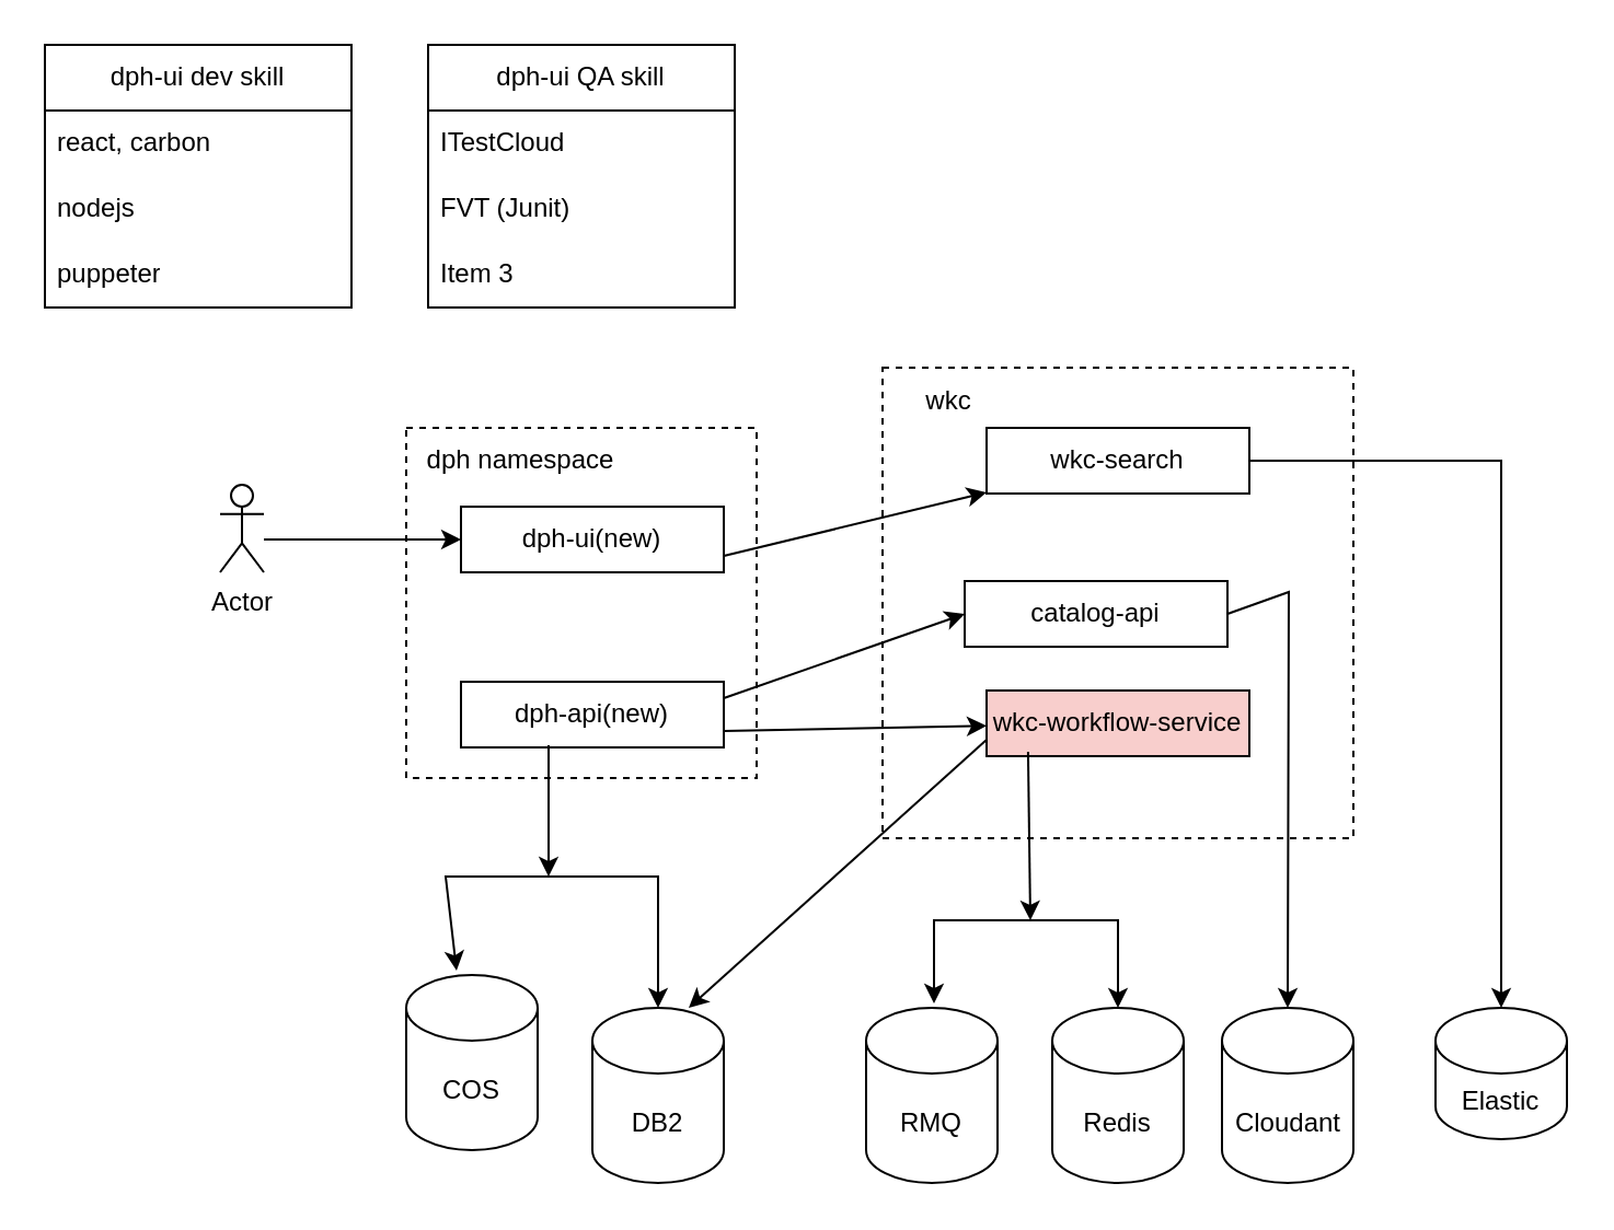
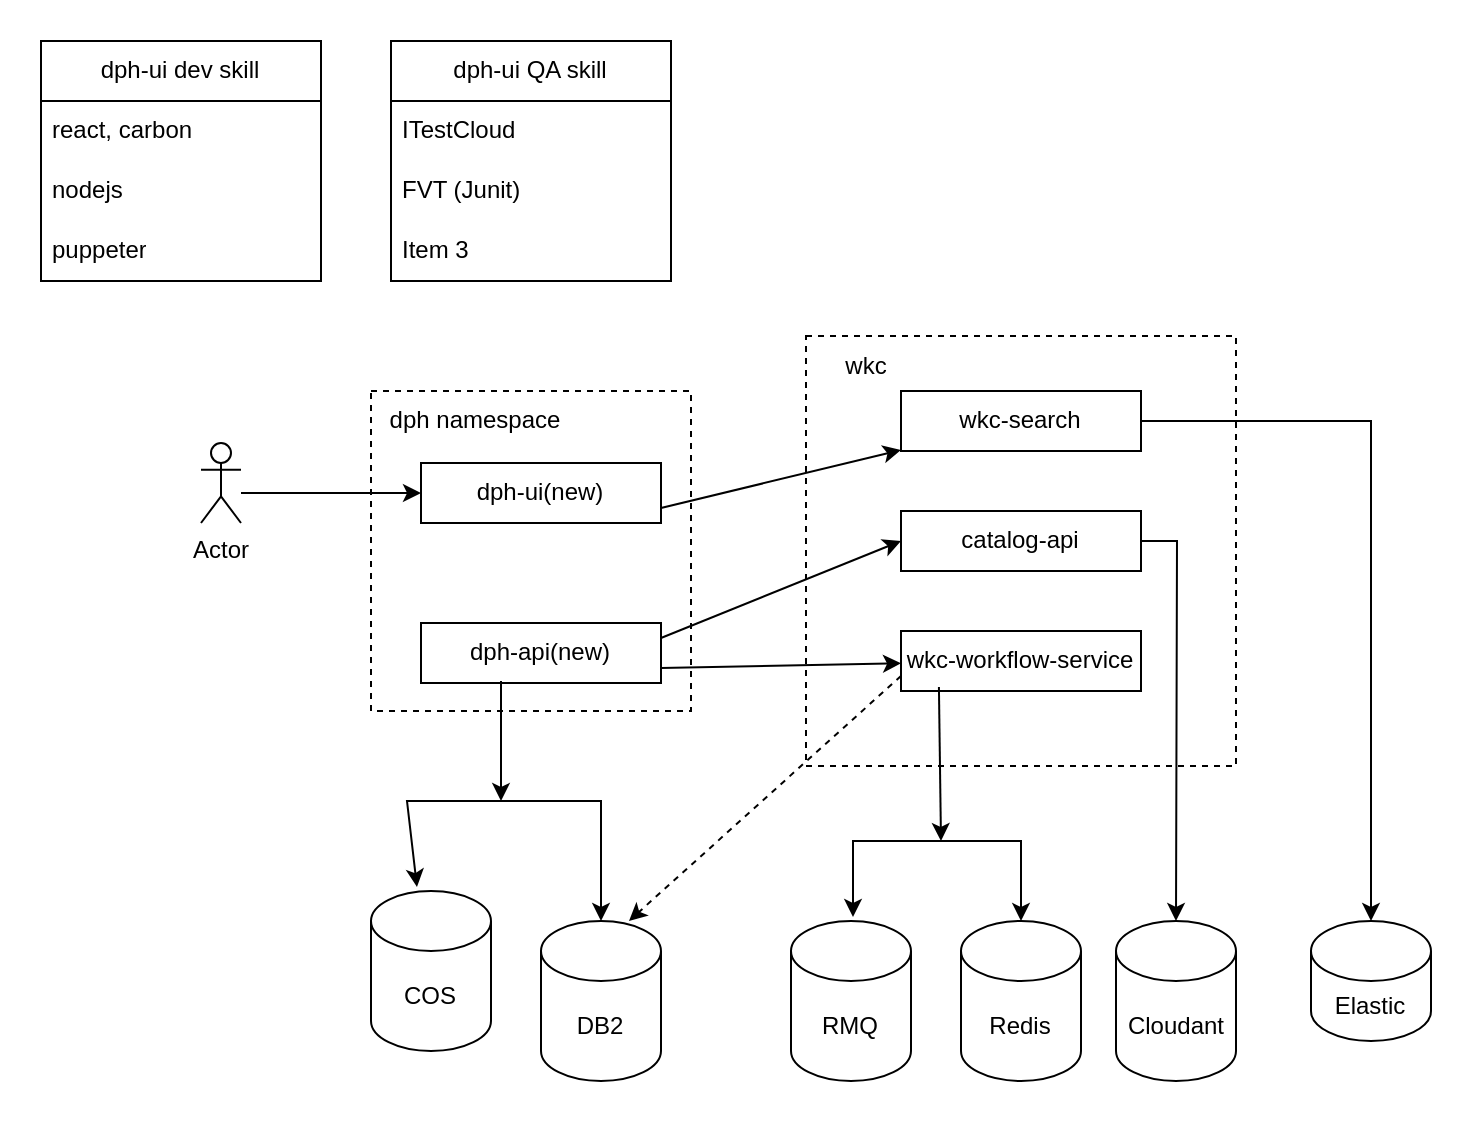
  <mxCell id="0" />
  <mxCell id="1" parent="0" />
  <mxCell id="2" value="" style="whiteSpace=wrap;html=1;aspect=fixed;dashed=1;" vertex="1" parent="1"><mxGeometry x="402.5" y="167.5" width="215" height="215" as="geometry" /></mxCell>
  <mxCell id="3" value="" style="whiteSpace=wrap;html=1;aspect=fixed;dashed=1;" vertex="1" parent="1"><mxGeometry x="185" y="195" width="160" height="160" as="geometry" /></mxCell>
  <mxCell id="4" value="Actor" style="shape=umlActor;verticalLabelPosition=bottom;verticalAlign=top;html=1;outlineConnect=0;" vertex="1" parent="1"><mxGeometry x="100" y="221" width="20" height="40" as="geometry" /></mxCell>
  <mxCell id="5" value="dph-ui(new)" style="rounded=0;whiteSpace=wrap;html=1;" vertex="1" parent="1"><mxGeometry x="210" y="231" width="120" height="30" as="geometry" /></mxCell>
  <mxCell id="6" value="dph-api(new)" style="rounded=0;whiteSpace=wrap;html=1;" vertex="1" parent="1"><mxGeometry x="210" y="311" width="120" height="30" as="geometry" /></mxCell>
  <mxCell id="7" value="" style="endArrow=classic;html=1;rounded=0;entryX=0;entryY=0.5;entryDx=0;entryDy=0;" edge="1" parent="1" target="5"><mxGeometry width="50" height="50" relative="1" as="geometry"><mxPoint x="120" y="246" as="sourcePoint" /><mxPoint x="480" y="341" as="targetPoint" /></mxGeometry></mxCell>
  <mxCell id="8" value="dph namespace" style="text;html=1;strokeColor=none;fillColor=none;align=center;verticalAlign=middle;whiteSpace=wrap;rounded=0;" vertex="1" parent="1"><mxGeometry x="185" y="195" width="105" height="30" as="geometry" /></mxCell>
  <mxCell id="9" value="wkc-search" style="rounded=0;whiteSpace=wrap;html=1;" vertex="1" parent="1"><mxGeometry x="450" y="195" width="120" height="30" as="geometry" /></mxCell>
- <mxCell id="10" value="catalog-api" style="rounded=0;whiteSpace=wrap;html=1;" vertex="1" parent="1"><mxGeometry x="440" y="265" width="120" height="30" as="geometry" /></mxCell>
- <mxCell id="11" value="wkc-workflow-service" style="rounded=0;whiteSpace=wrap;html=1;fillColor=#f8cecc;" vertex="1" parent="1"><mxGeometry x="450" y="315" width="120" height="30" as="geometry" /></mxCell>
+ <mxCell id="10" value="catalog-api" style="rounded=0;whiteSpace=wrap;html=1;" vertex="1" parent="1"><mxGeometry x="450" y="255" width="120" height="30" as="geometry" /></mxCell>
+ <mxCell id="11" value="wkc-workflow-service" style="rounded=0;whiteSpace=wrap;html=1;" vertex="1" parent="1"><mxGeometry x="450" y="315" width="120" height="30" as="geometry" /></mxCell>
  <mxCell id="12" value="wkc" style="text;html=1;strokeColor=none;fillColor=none;align=center;verticalAlign=middle;whiteSpace=wrap;rounded=0;" vertex="1" parent="1"><mxGeometry x="402.5" y="167.5" width="60" height="30" as="geometry" /></mxCell>
  <mxCell id="13" value="" style="endArrow=classic;html=1;rounded=0;exitX=1;exitY=0.75;exitDx=0;exitDy=0;" edge="1" parent="1" source="5" target="9"><mxGeometry width="50" height="50" relative="1" as="geometry"><mxPoint x="430" y="290" as="sourcePoint" /><mxPoint x="480" y="240" as="targetPoint" /></mxGeometry></mxCell>
  <mxCell id="14" value="" style="endArrow=classic;html=1;rounded=0;exitX=1;exitY=0.25;exitDx=0;exitDy=0;entryX=0;entryY=0.5;entryDx=0;entryDy=0;" edge="1" parent="1" source="6" target="10"><mxGeometry width="50" height="50" relative="1" as="geometry"><mxPoint x="430" y="290" as="sourcePoint" /><mxPoint x="480" y="240" as="targetPoint" /></mxGeometry></mxCell>
  <mxCell id="15" value="" style="endArrow=classic;html=1;rounded=0;exitX=1;exitY=0.75;exitDx=0;exitDy=0;" edge="1" parent="1" source="6" target="11"><mxGeometry width="50" height="50" relative="1" as="geometry"><mxPoint x="430" y="290" as="sourcePoint" /><mxPoint x="480" y="240" as="targetPoint" /></mxGeometry></mxCell>
  <mxCell id="16" value="DB2" style="shape=cylinder3;whiteSpace=wrap;html=1;boundedLbl=1;backgroundOutline=1;size=15;" vertex="1" parent="1"><mxGeometry x="270" y="460" width="60" height="80" as="geometry" /></mxCell>
  <mxCell id="17" value="RMQ" style="shape=cylinder3;whiteSpace=wrap;html=1;boundedLbl=1;backgroundOutline=1;size=15;" vertex="1" parent="1"><mxGeometry x="395" y="460" width="60" height="80" as="geometry" /></mxCell>
  <mxCell id="18" value="Redis" style="shape=cylinder3;whiteSpace=wrap;html=1;boundedLbl=1;backgroundOutline=1;size=15;" vertex="1" parent="1"><mxGeometry x="480" y="460" width="60" height="80" as="geometry" /></mxCell>
  <mxCell id="19" value="Cloudant" style="shape=cylinder3;whiteSpace=wrap;html=1;boundedLbl=1;backgroundOutline=1;size=15;" vertex="1" parent="1"><mxGeometry x="557.5" y="460" width="60" height="80" as="geometry" /></mxCell>
  <mxCell id="20" value="Elastic" style="shape=cylinder3;whiteSpace=wrap;html=1;boundedLbl=1;backgroundOutline=1;size=15;" vertex="1" parent="1"><mxGeometry x="655" y="460" width="60" height="60" as="geometry" /></mxCell>
  <mxCell id="21" value="COS" style="shape=cylinder3;whiteSpace=wrap;html=1;boundedLbl=1;backgroundOutline=1;size=15;" vertex="1" parent="1"><mxGeometry x="185" y="445" width="60" height="80" as="geometry" /></mxCell>
  <mxCell id="22" value="" style="endArrow=classic;html=1;rounded=0;exitX=1;exitY=0.5;exitDx=0;exitDy=0;entryX=0.5;entryY=0;entryDx=0;entryDy=0;entryPerimeter=0;" edge="1" parent="1" source="9" target="20"><mxGeometry width="50" height="50" relative="1" as="geometry"><mxPoint x="430" y="380" as="sourcePoint" /><mxPoint x="480" y="330" as="targetPoint" /><Array as="points"><mxPoint x="685" y="210" /></Array></mxGeometry></mxCell>
  <mxCell id="23" value="" style="endArrow=classic;html=1;rounded=0;exitX=1;exitY=0.5;exitDx=0;exitDy=0;entryX=0.5;entryY=0;entryDx=0;entryDy=0;entryPerimeter=0;" edge="1" parent="1" source="10" target="19"><mxGeometry width="50" height="50" relative="1" as="geometry"><mxPoint x="430" y="380" as="sourcePoint" /><mxPoint x="480" y="330" as="targetPoint" /><Array as="points"><mxPoint x="588" y="270" /></Array></mxGeometry></mxCell>
  <mxCell id="24" value="" style="endArrow=classic;html=1;rounded=0;" edge="1" parent="1"><mxGeometry width="50" height="50" relative="1" as="geometry"><mxPoint x="466" y="420" as="sourcePoint" /><mxPoint x="426" y="458" as="targetPoint" /><Array as="points"><mxPoint x="426" y="420" /></Array></mxGeometry></mxCell>
  <mxCell id="25" value="" style="endArrow=classic;html=1;rounded=0;entryX=0.5;entryY=0;entryDx=0;entryDy=0;entryPerimeter=0;" edge="1" parent="1" target="18"><mxGeometry width="50" height="50" relative="1" as="geometry"><mxPoint x="460" y="420" as="sourcePoint" /><mxPoint x="480" y="330" as="targetPoint" /><Array as="points"><mxPoint x="510" y="420" /></Array></mxGeometry></mxCell>
  <mxCell id="26" value="" style="endArrow=classic;html=1;rounded=0;exitX=0.158;exitY=0.933;exitDx=0;exitDy=0;exitPerimeter=0;" edge="1" parent="1" source="11"><mxGeometry width="50" height="50" relative="1" as="geometry"><mxPoint x="430" y="380" as="sourcePoint" /><mxPoint x="470" y="420" as="targetPoint" /></mxGeometry></mxCell>
  <mxCell id="27" value="" style="endArrow=classic;html=1;rounded=0;entryX=0.383;entryY=-0.025;entryDx=0;entryDy=0;entryPerimeter=0;" edge="1" parent="1" target="21"><mxGeometry width="50" height="50" relative="1" as="geometry"><mxPoint x="270" y="400" as="sourcePoint" /><mxPoint x="480" y="330" as="targetPoint" /><Array as="points"><mxPoint x="203" y="400" /></Array></mxGeometry></mxCell>
  <mxCell id="28" value="" style="endArrow=classic;html=1;rounded=0;entryX=0.5;entryY=0;entryDx=0;entryDy=0;entryPerimeter=0;" edge="1" parent="1" target="16"><mxGeometry width="50" height="50" relative="1" as="geometry"><mxPoint x="270" y="400" as="sourcePoint" /><mxPoint x="480" y="330" as="targetPoint" /><Array as="points"><mxPoint x="300" y="400" /></Array></mxGeometry></mxCell>
  <mxCell id="29" value="" style="endArrow=classic;html=1;rounded=0;" edge="1" parent="1"><mxGeometry width="50" height="50" relative="1" as="geometry"><mxPoint x="250" y="340" as="sourcePoint" /><mxPoint x="250" y="400" as="targetPoint" /></mxGeometry></mxCell>
- <mxCell id="30" value="" style="endArrow=classic;html=1;rounded=0;entryX=0.733;entryY=0;entryDx=0;entryDy=0;entryPerimeter=0;exitX=0;exitY=0.75;exitDx=0;exitDy=0;" edge="1" parent="1" source="11" target="16"><mxGeometry width="50" height="50" relative="1" as="geometry"><mxPoint x="430" y="380" as="sourcePoint" /><mxPoint x="480" y="330" as="targetPoint" /></mxGeometry></mxCell>
+ <mxCell id="30" value="" style="endArrow=classic;html=1;rounded=0;entryX=0.733;entryY=0;entryDx=0;entryDy=0;entryPerimeter=0;exitX=0;exitY=0.75;exitDx=0;exitDy=0;dashed=1;" edge="1" parent="1" source="11" target="16"><mxGeometry width="50" height="50" relative="1" as="geometry"><mxPoint x="430" y="380" as="sourcePoint" /><mxPoint x="480" y="330" as="targetPoint" /></mxGeometry></mxCell>
  <mxCell id="31" value="dph-ui QA skill" style="swimlane;fontStyle=0;childLayout=stackLayout;horizontal=1;startSize=30;horizontalStack=0;resizeParent=1;resizeParentMax=0;resizeLast=0;collapsible=1;marginBottom=0;whiteSpace=wrap;html=1;" vertex="1" parent="1"><mxGeometry x="195" y="20" width="140" height="120" as="geometry" /></mxCell>
  <mxCell id="32" value="ITestCloud" style="text;strokeColor=none;fillColor=none;align=left;verticalAlign=middle;spacingLeft=4;spacingRight=4;overflow=hidden;points=[[0,0.5],[1,0.5]];portConstraint=eastwest;rotatable=0;whiteSpace=wrap;html=1;" vertex="1" parent="31"><mxGeometry y="30" width="140" height="30" as="geometry" /></mxCell>
  <mxCell id="33" value="FVT (Junit)" style="text;strokeColor=none;fillColor=none;align=left;verticalAlign=middle;spacingLeft=4;spacingRight=4;overflow=hidden;points=[[0,0.5],[1,0.5]];portConstraint=eastwest;rotatable=0;whiteSpace=wrap;html=1;" vertex="1" parent="31"><mxGeometry y="60" width="140" height="30" as="geometry" /></mxCell>
  <mxCell id="34" value="Item 3" style="text;strokeColor=none;fillColor=none;align=left;verticalAlign=middle;spacingLeft=4;spacingRight=4;overflow=hidden;points=[[0,0.5],[1,0.5]];portConstraint=eastwest;rotatable=0;whiteSpace=wrap;html=1;" vertex="1" parent="31"><mxGeometry y="90" width="140" height="30" as="geometry" /></mxCell>
  <mxCell id="35" value="dph-ui dev skill" style="swimlane;fontStyle=0;childLayout=stackLayout;horizontal=1;startSize=30;horizontalStack=0;resizeParent=1;resizeParentMax=0;resizeLast=0;collapsible=1;marginBottom=0;whiteSpace=wrap;html=1;" vertex="1" parent="1"><mxGeometry x="20" y="20" width="140" height="120" as="geometry"><mxRectangle x="-10" y="60" width="120" height="30" as="alternateBounds" /></mxGeometry></mxCell>
  <mxCell id="36" value="react, carbon" style="text;strokeColor=none;fillColor=none;align=left;verticalAlign=middle;spacingLeft=4;spacingRight=4;overflow=hidden;points=[[0,0.5],[1,0.5]];portConstraint=eastwest;rotatable=0;whiteSpace=wrap;html=1;" vertex="1" parent="35"><mxGeometry y="30" width="140" height="30" as="geometry" /></mxCell>
  <mxCell id="37" value="nodejs" style="text;strokeColor=none;fillColor=none;align=left;verticalAlign=middle;spacingLeft=4;spacingRight=4;overflow=hidden;points=[[0,0.5],[1,0.5]];portConstraint=eastwest;rotatable=0;whiteSpace=wrap;html=1;" vertex="1" parent="35"><mxGeometry y="60" width="140" height="30" as="geometry" /></mxCell>
  <mxCell id="38" value="puppeter" style="text;strokeColor=none;fillColor=none;align=left;verticalAlign=middle;spacingLeft=4;spacingRight=4;overflow=hidden;points=[[0,0.5],[1,0.5]];portConstraint=eastwest;rotatable=0;whiteSpace=wrap;html=1;" vertex="1" parent="35"><mxGeometry y="90" width="140" height="30" as="geometry" /></mxCell>
